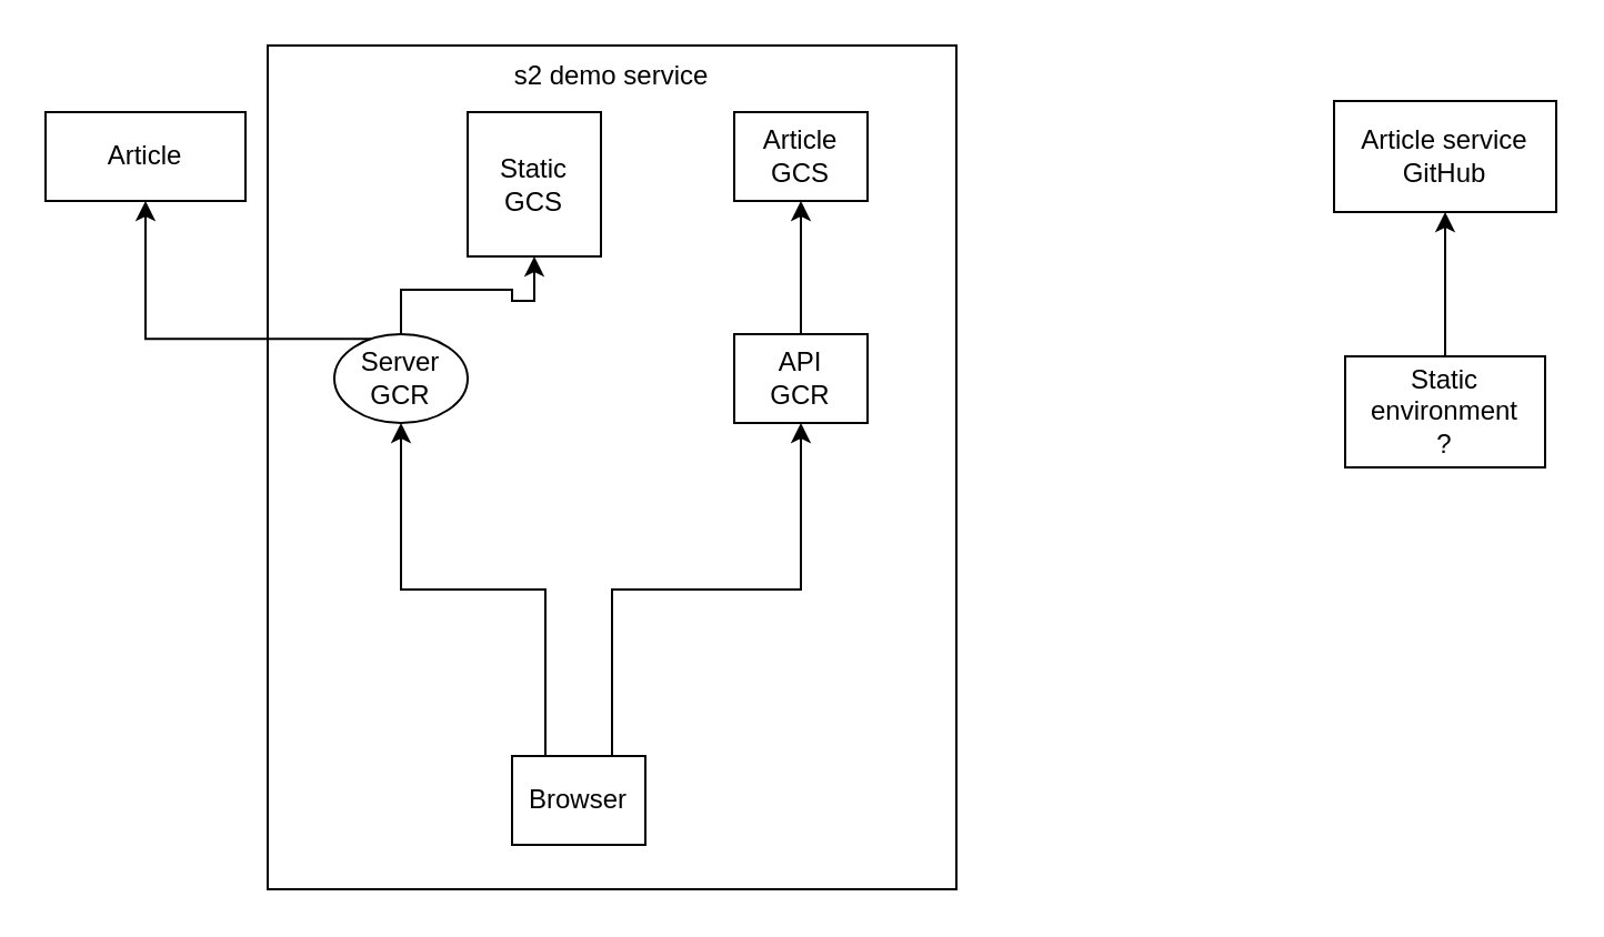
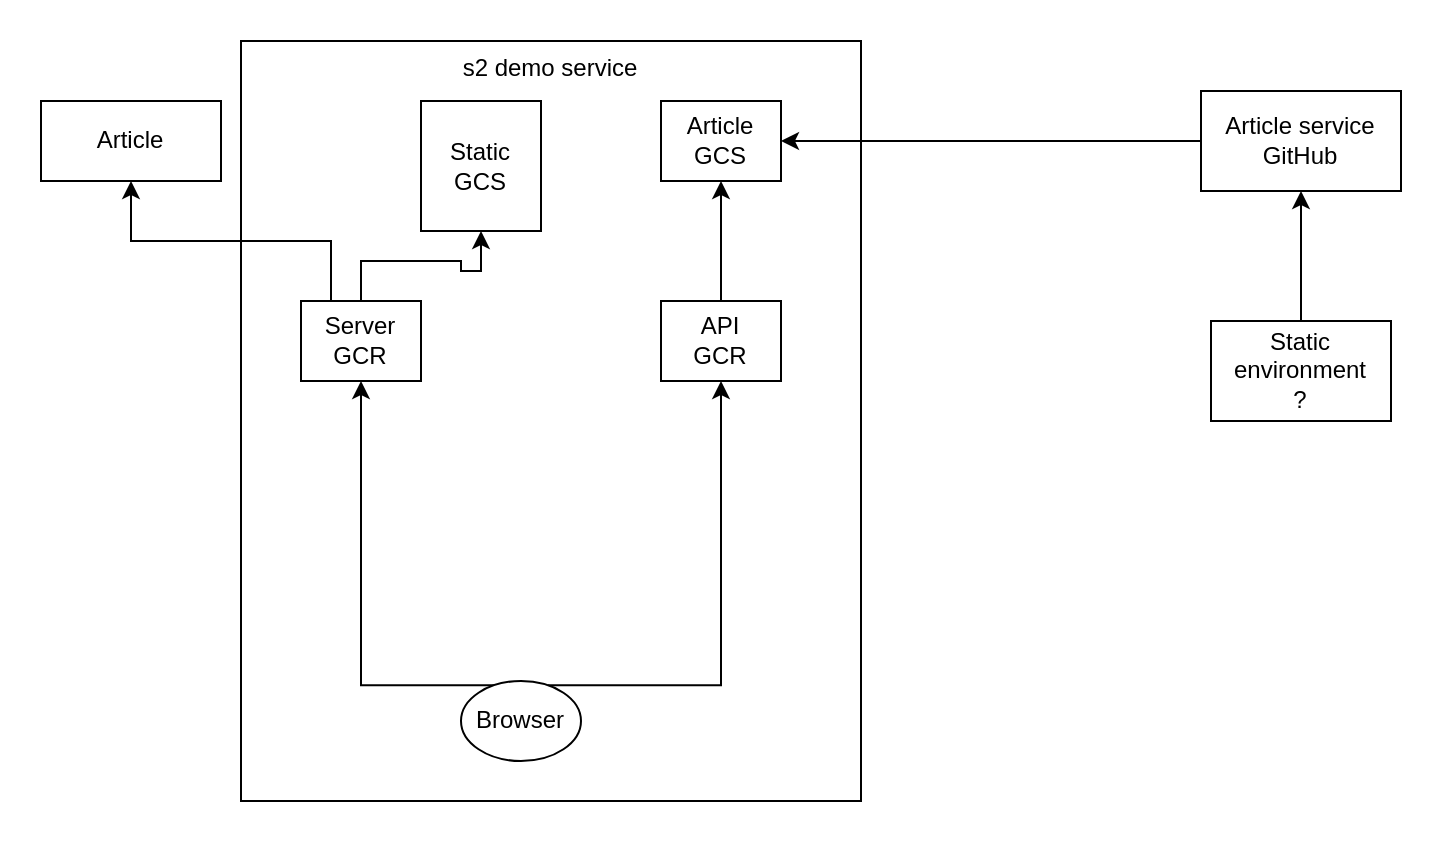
  <mxCell id="0" />
  <mxCell id="1" parent="0" />
  <mxCell id="2" value="s2 demo service" style="rounded=0;whiteSpace=wrap;html=1;verticalAlign=top;" vertex="1" parent="1"><mxGeometry x="120" y="20" width="310" height="380" as="geometry" /></mxCell>
  <mxCell id="3" style="edgeStyle=orthogonalEdgeStyle;rounded=0;orthogonalLoop=1;jettySize=auto;html=1;exitX=0.5;exitY=0;exitDx=0;exitDy=0;entryX=0.5;entryY=1;entryDx=0;entryDy=0;" edge="1" parent="1" source="4" target="13"><mxGeometry relative="1" as="geometry" /></mxCell>
  <mxCell id="4" value="API&lt;br&gt;GCR" style="rounded=0;whiteSpace=wrap;html=1;" vertex="1" parent="1"><mxGeometry x="330" y="150" width="60" height="40" as="geometry" /></mxCell>
  <mxCell id="5" style="edgeStyle=orthogonalEdgeStyle;rounded=0;orthogonalLoop=1;jettySize=auto;html=1;exitX=0.25;exitY=0;exitDx=0;exitDy=0;entryX=0.5;entryY=1;entryDx=0;entryDy=0;" edge="1" parent="1" source="7" target="10"><mxGeometry relative="1" as="geometry" /></mxCell>
  <mxCell id="6" style="edgeStyle=orthogonalEdgeStyle;rounded=0;orthogonalLoop=1;jettySize=auto;html=1;exitX=0.75;exitY=0;exitDx=0;exitDy=0;entryX=0.5;entryY=1;entryDx=0;entryDy=0;" edge="1" parent="1" source="7" target="4"><mxGeometry relative="1" as="geometry" /></mxCell>
- <mxCell id="7" value="Browser" style="rounded=0;whiteSpace=wrap;html=1;" vertex="1" parent="1"><mxGeometry x="230" y="340" width="60" height="40" as="geometry" /></mxCell>
+ <mxCell id="7" value="Browser" style="ellipse;whiteSpace=wrap;html=1;" vertex="1" parent="1"><mxGeometry x="230" y="340" width="60" height="40" as="geometry" /></mxCell>
  <mxCell id="8" style="edgeStyle=orthogonalEdgeStyle;rounded=0;orthogonalLoop=1;jettySize=auto;html=1;exitX=0.5;exitY=0;exitDx=0;exitDy=0;" edge="1" parent="1" source="10" target="11"><mxGeometry relative="1" as="geometry" /></mxCell>
  <mxCell id="9" style="edgeStyle=orthogonalEdgeStyle;rounded=0;orthogonalLoop=1;jettySize=auto;html=1;exitX=0.25;exitY=0;exitDx=0;exitDy=0;" edge="1" parent="1" source="10" target="12"><mxGeometry relative="1" as="geometry" /></mxCell>
- <mxCell id="10" value="Server&lt;br&gt;GCR" style="ellipse;whiteSpace=wrap;html=1;" vertex="1" parent="1"><mxGeometry x="150" y="150" width="60" height="40" as="geometry" /></mxCell>
+ <mxCell id="10" value="Server&lt;br&gt;GCR" style="rounded=0;whiteSpace=wrap;html=1;" vertex="1" parent="1"><mxGeometry x="150" y="150" width="60" height="40" as="geometry" /></mxCell>
  <mxCell id="11" value="Static&lt;br&gt;GCS" style="rounded=0;whiteSpace=wrap;html=1;" vertex="1" parent="1"><mxGeometry x="210" y="50" width="60" height="65" as="geometry" /></mxCell>
  <mxCell id="12" value="Article" style="rounded=0;whiteSpace=wrap;html=1;" vertex="1" parent="1"><mxGeometry x="20" y="50" width="90" height="40" as="geometry" /></mxCell>
  <mxCell id="13" value="Article&lt;br&gt;GCS" style="rounded=0;whiteSpace=wrap;html=1;" vertex="1" parent="1"><mxGeometry x="330" y="50" width="60" height="40" as="geometry" /></mxCell>
  <mxCell id="14" style="edgeStyle=orthogonalEdgeStyle;rounded=0;orthogonalLoop=1;jettySize=auto;html=1;exitX=0.5;exitY=0;exitDx=0;exitDy=0;entryX=0.5;entryY=1;entryDx=0;entryDy=0;" edge="1" parent="1" source="15" target="17"><mxGeometry relative="1" as="geometry" /></mxCell>
  <mxCell id="15" value="Static environment&lt;br&gt;?" style="rounded=0;whiteSpace=wrap;html=1;" vertex="1" parent="1"><mxGeometry x="605" y="160" width="90" height="50" as="geometry" /></mxCell>
+ <mxCell id="16" style="edgeStyle=orthogonalEdgeStyle;rounded=0;orthogonalLoop=1;jettySize=auto;html=1;exitX=0;exitY=0.5;exitDx=0;exitDy=0;entryX=1;entryY=0.5;entryDx=0;entryDy=0;" edge="1" parent="1" source="17" target="13"><mxGeometry relative="1" as="geometry" /></mxCell>
  <mxCell id="17" value="Article service&lt;br&gt;GitHub" style="rounded=0;whiteSpace=wrap;html=1;" vertex="1" parent="1"><mxGeometry x="600" y="45" width="100" height="50" as="geometry" /></mxCell>
